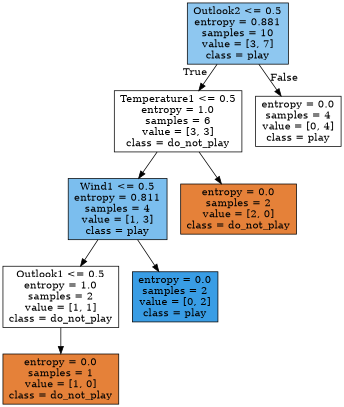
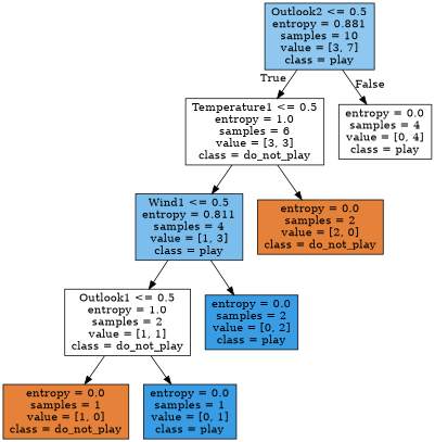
  digraph {
    node [color=black fillcolor="#ffffff" shape=box style=filled]
    n1 [fillcolor="#8ec7f0" label="Outlook2 <= 0.5\nentropy = 0.881\nsamples = 10\nvalue = [3, 7]\nclass = play"]
    n2 [label="Temperature1 <= 0.5\nentropy = 1.0\nsamples = 6\nvalue = [3, 3]\nclass = do_not_play"]
    n3 [label="entropy = 0.0\nsamples = 4\nvalue = [0, 4]\nclass = play"]
    n4 [fillcolor="#7bbeee" label="Wind1 <= 0.5\nentropy = 0.811\nsamples = 4\nvalue = [1, 3]\nclass = play"]
    n5 [fillcolor="#e58139" label="entropy = 0.0\nsamples = 2\nvalue = [2, 0]\nclass = do_not_play"]
    n6 [label="Outlook1 <= 0.5\nentropy = 1.0\nsamples = 2\nvalue = [1, 1]\nclass = do_not_play"]
    n7 [fillcolor="#399de5" label="entropy = 0.0\nsamples = 2\nvalue = [0, 2]\nclass = play"]
    n8 [fillcolor="#e58139" label="entropy = 0.0\nsamples = 1\nvalue = [1, 0]\nclass = do_not_play"]
+   n9 [fillcolor="#399de5" label="entropy = 0.0\nsamples = 1\nvalue = [0, 1]\nclass = play"]
    n1 -> n2 [headlabel=True labelangle=45 labeldistance=2.5]
    n1 -> n3 [headlabel=False labelangle=-45 labeldistance=2.5]
    n2 -> n4
    n2 -> n5
    n4 -> n6
    n4 -> n7
    n6 -> n8
+   n6 -> n9
  }
